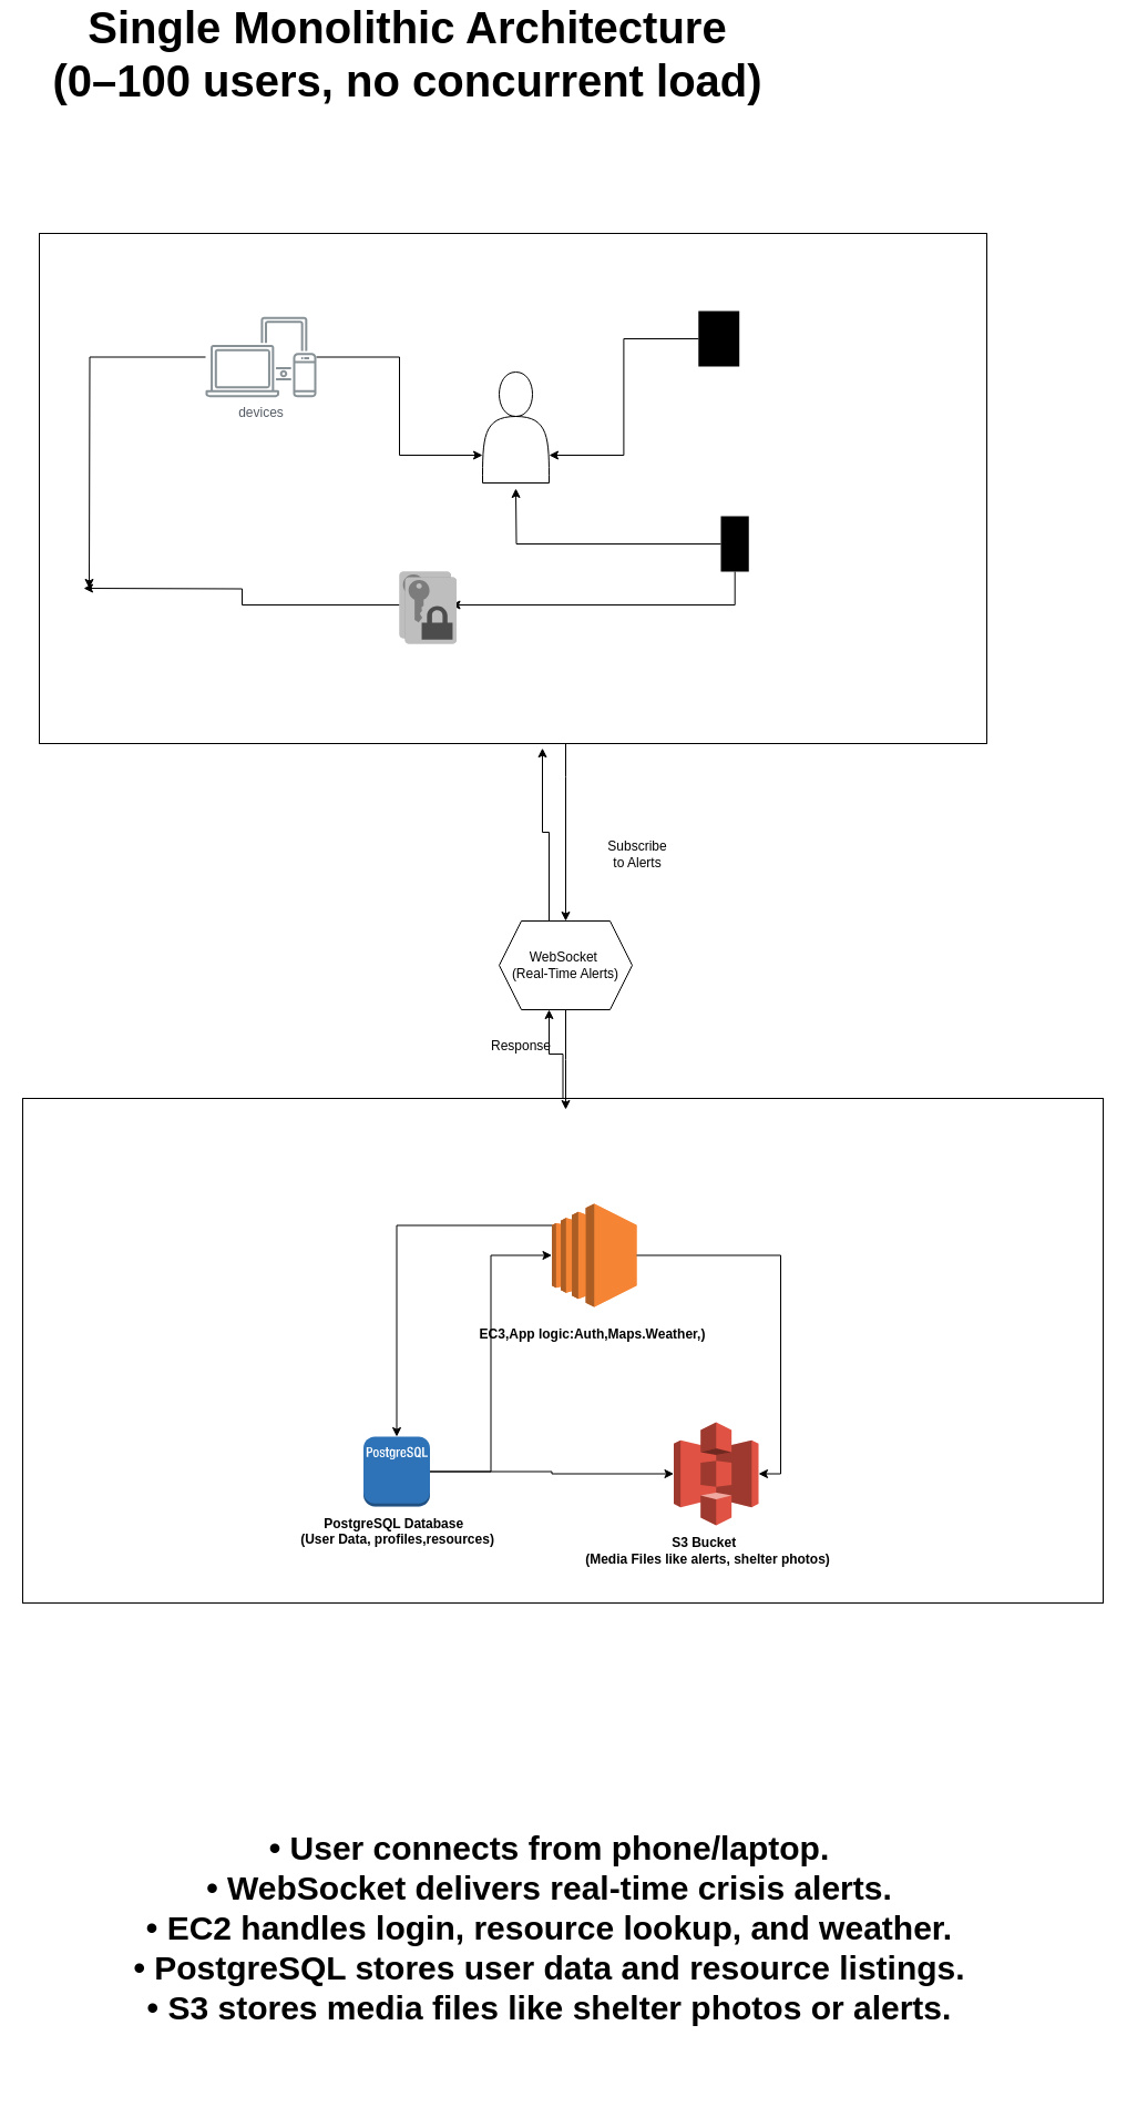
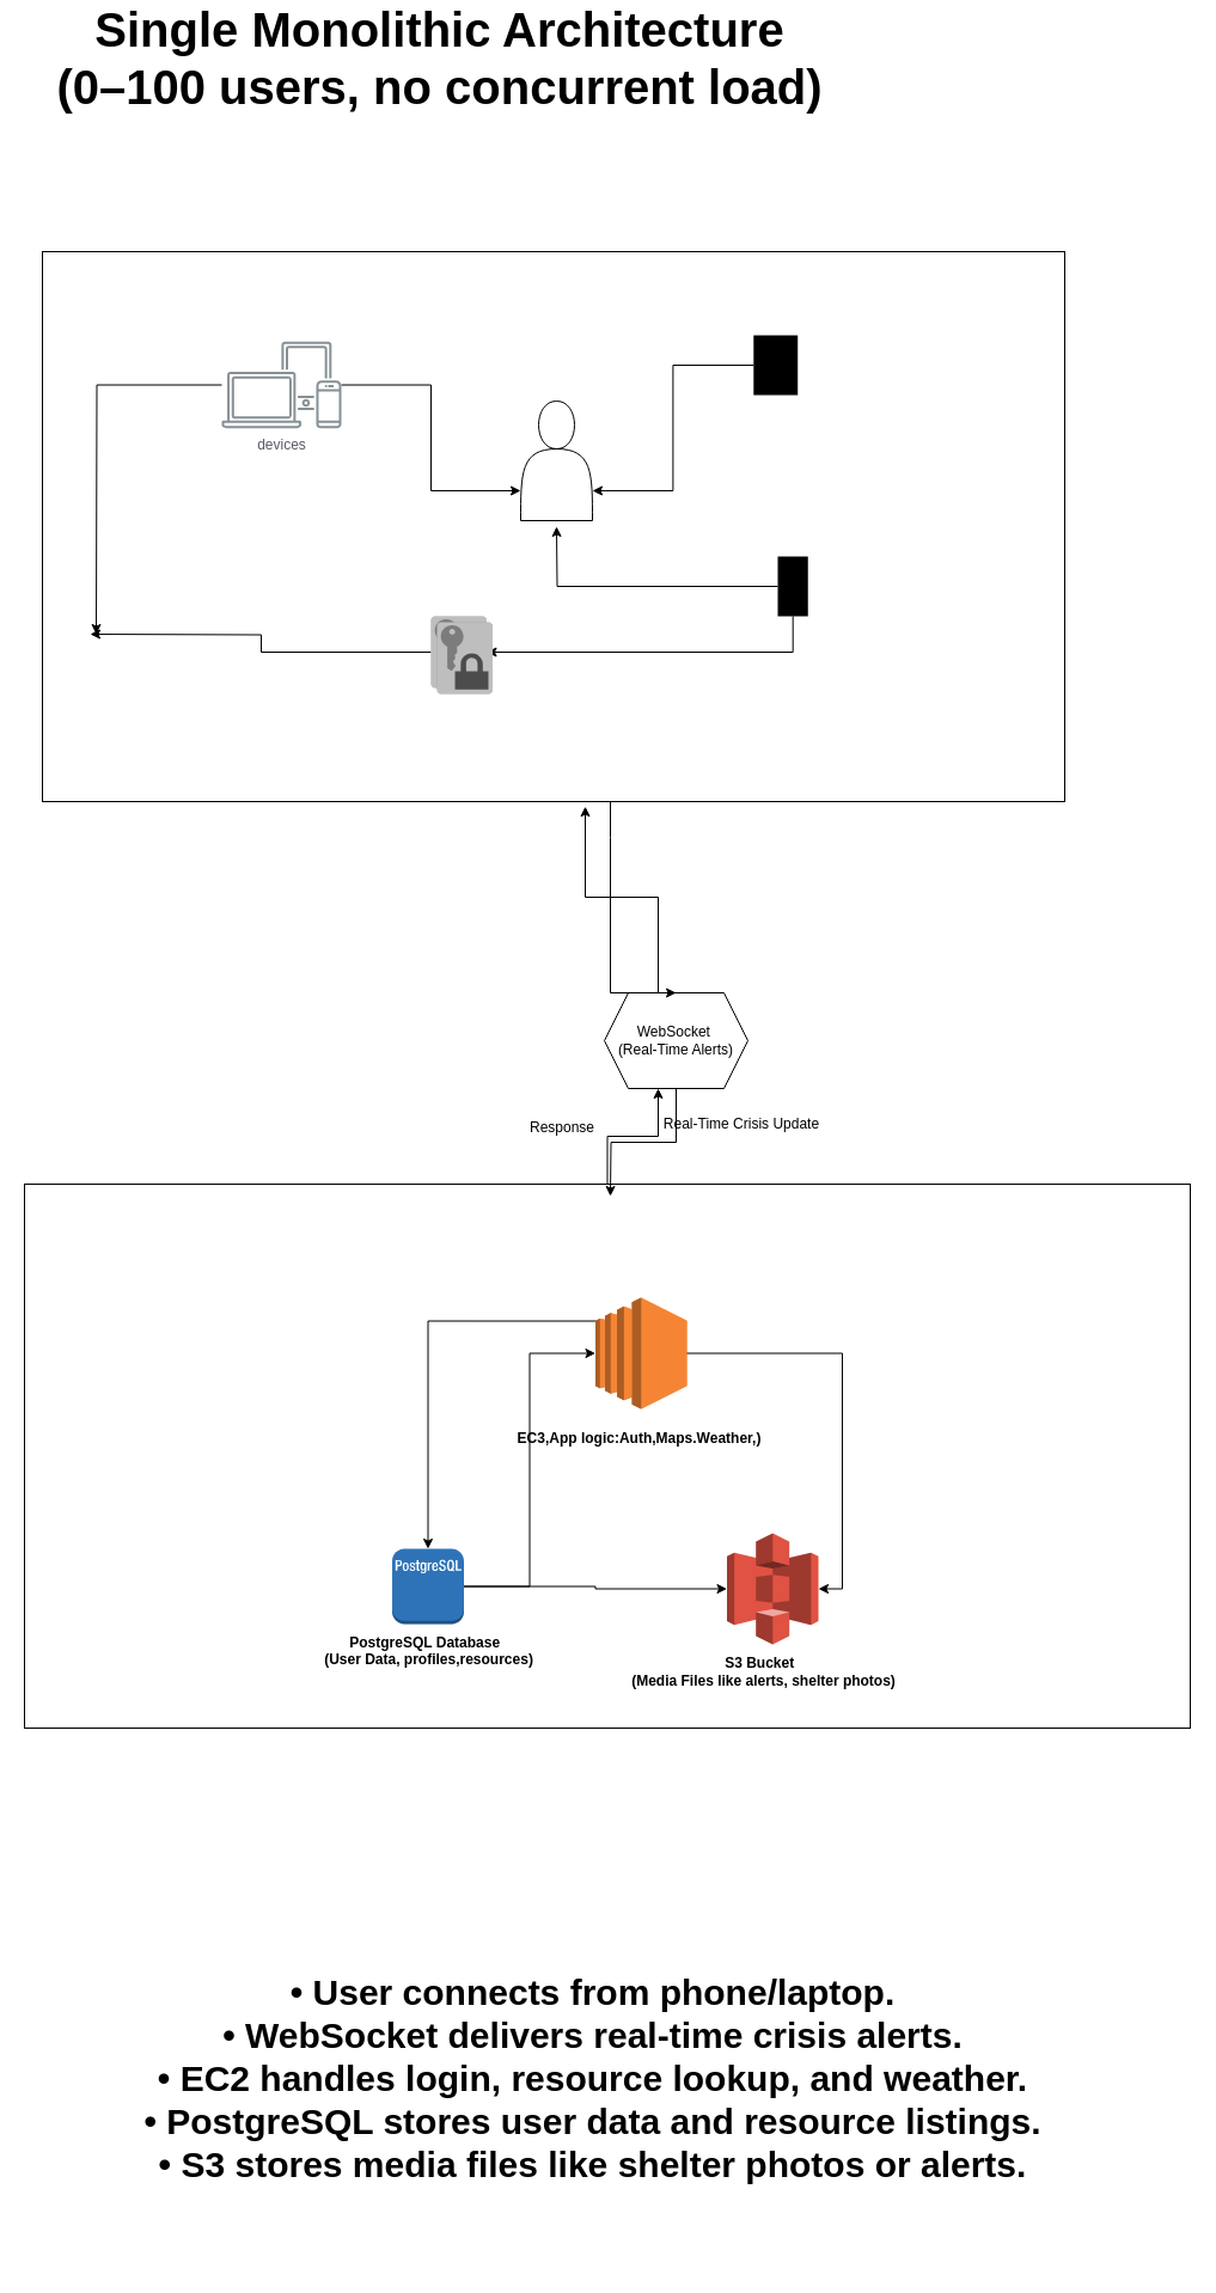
  <mxCell id="0" />
  <mxCell id="1" parent="0" />
  <mxCell id="2" value="" style="outlineConnect=0;dashed=0;verticalLabelPosition=bottom;verticalAlign=top;align=center;html=1;shape=mxgraph.aws3.ec2;fillColor=#F58534;gradientColor=none;" vertex="1" parent="1"><mxGeometry x="497.5" y="1070" width="76.5" height="93" as="geometry" /></mxCell>
  <mxCell id="3" value="" style="outlineConnect=0;dashed=0;verticalLabelPosition=bottom;verticalAlign=top;align=center;html=1;shape=mxgraph.aws3.postgre_sql_instance;fillColor=#2E73B8;gradientColor=none;" vertex="1" parent="1"><mxGeometry x="327.5" y="1280" width="60" height="63" as="geometry" /></mxCell>
  <mxCell id="4" value="&lt;div&gt;PostgreSQL Database&amp;nbsp;&amp;nbsp;&lt;/div&gt;&lt;div&gt;(User Data, profiles,resources)&lt;/div&gt;&lt;div&gt;&lt;br&gt;&lt;/div&gt;" style="text;align=center;fontStyle=1;verticalAlign=middle;spacingLeft=3;spacingRight=3;strokeColor=none;rotatable=0;points=[[0,0.5],[1,0.5]];portConstraint=eastwest;html=1;" vertex="1" parent="1"><mxGeometry x="317.5" y="1360" width="80" height="26" as="geometry" /></mxCell>
  <mxCell id="5" value="" style="outlineConnect=0;dashed=0;verticalLabelPosition=bottom;verticalAlign=top;align=center;html=1;shape=mxgraph.aws3.s3;fillColor=#E05243;gradientColor=none;" vertex="1" parent="1"><mxGeometry x="607.5" y="1267" width="76.5" height="93" as="geometry" /></mxCell>
  <mxCell id="6" value="&lt;div&gt;S3 Bucket&amp;nbsp;&amp;nbsp;&lt;/div&gt;&lt;div&gt;(Media Files like alerts, shelter photos)&lt;/div&gt;" style="text;align=center;fontStyle=1;verticalAlign=middle;spacingLeft=3;spacingRight=3;strokeColor=none;rotatable=0;points=[[0,0.5],[1,0.5]];portConstraint=eastwest;html=1;" vertex="1" parent="1"><mxGeometry x="597.5" y="1370" width="80" height="26" as="geometry" /></mxCell>
  <mxCell id="7" style="edgeStyle=orthogonalEdgeStyle;rounded=0;orthogonalLoop=1;jettySize=auto;html=1;exitX=0;exitY=0.21;exitDx=0;exitDy=0;exitPerimeter=0;" edge="1" parent="1" source="8" target="3"><mxGeometry relative="1" as="geometry" /></mxCell>
  <mxCell id="8" value="" style="outlineConnect=0;dashed=0;verticalLabelPosition=bottom;verticalAlign=top;align=center;html=1;shape=mxgraph.aws3.ec2;fillColor=#F58534;gradientColor=none;" vertex="1" parent="1"><mxGeometry x="497.5" y="1070" width="76.5" height="93" as="geometry" /></mxCell>
  <mxCell id="9" value="&lt;div&gt;Single Monolithic Architecture&lt;/div&gt;&lt;div&gt;(0–100 users, no concurrent load)&lt;/div&gt;" style="text;align=center;fontStyle=1;verticalAlign=middle;spacingLeft=3;spacingRight=3;strokeColor=none;rotatable=0;points=[[0,0.5],[1,0.5]];portConstraint=eastwest;html=1;fontSize=40;" vertex="1" parent="1"><mxGeometry x="326.5" y="20" width="80" height="26" as="geometry" /></mxCell>
  <mxCell id="10" style="edgeStyle=orthogonalEdgeStyle;rounded=0;orthogonalLoop=1;jettySize=auto;html=1;exitX=0.5;exitY=1;exitDx=0;exitDy=0;entryX=0.5;entryY=0;entryDx=0;entryDy=0;" edge="1" parent="1" source="11"><mxGeometry relative="1" as="geometry"><mxPoint x="510" y="985" as="targetPoint" /></mxGeometry></mxCell>
- <mxCell id="11" value="&amp;nbsp;&lt;span style=&quot;background-color: transparent;&quot;&gt;WebSocket&amp;nbsp;&amp;nbsp;&lt;/span&gt;&lt;div&gt;(Real-Time Alerts)&lt;/div&gt;" style="shape=hexagon;perimeter=hexagonPerimeter2;whiteSpace=wrap;html=1;fixedSize=1;" vertex="1" parent="1"><mxGeometry x="450" y="815" width="120" height="80" as="geometry" /></mxCell>
+ <mxCell id="11" value="&amp;nbsp;&lt;span style=&quot;background-color: transparent;&quot;&gt;WebSocket&amp;nbsp;&amp;nbsp;&lt;/span&gt;&lt;div&gt;(Real-Time Alerts)&lt;/div&gt;" style="shape=hexagon;perimeter=hexagonPerimeter2;whiteSpace=wrap;html=1;fixedSize=1;" vertex="1" parent="1"><mxGeometry x="505" y="815" width="120" height="80" as="geometry" /></mxCell>
  <mxCell id="12" value="&lt;div&gt;Response&lt;/div&gt;&lt;div&gt;&lt;br&gt;&lt;/div&gt;" style="text;html=1;align=center;verticalAlign=middle;whiteSpace=wrap;rounded=0;" vertex="1" parent="1"><mxGeometry x="440" y="920" width="60" height="30" as="geometry" /></mxCell>
  <mxCell id="13" value="" style="shape=actor;whiteSpace=wrap;html=1;" vertex="1" parent="1"><mxGeometry x="435" y="320" width="60" height="100" as="geometry" /></mxCell>
  <mxCell id="14" style="edgeStyle=orthogonalEdgeStyle;rounded=0;orthogonalLoop=1;jettySize=auto;html=1;entryX=0;entryY=0.75;entryDx=0;entryDy=0;" edge="1" parent="1" source="16" target="13"><mxGeometry relative="1" as="geometry" /></mxCell>
  <mxCell id="15" style="edgeStyle=orthogonalEdgeStyle;rounded=0;orthogonalLoop=1;jettySize=auto;html=1;" edge="1" parent="1" source="16"><mxGeometry relative="1" as="geometry"><mxPoint x="80" y="515" as="targetPoint" /></mxGeometry></mxCell>
  <mxCell id="16" value="devices" style="sketch=0;outlineConnect=0;gradientColor=none;fontColor=#545B64;strokeColor=none;fillColor=#879196;dashed=0;verticalLabelPosition=bottom;verticalAlign=top;align=center;html=1;fontSize=12;fontStyle=0;aspect=fixed;shape=mxgraph.aws4.illustration_devices;pointerEvents=1" vertex="1" parent="1"><mxGeometry x="185" y="270" width="100" height="73" as="geometry" /></mxCell>
  <mxCell id="17" style="edgeStyle=orthogonalEdgeStyle;rounded=0;orthogonalLoop=1;jettySize=auto;html=1;entryX=1;entryY=0.75;entryDx=0;entryDy=0;" edge="1" parent="1" source="18" target="13"><mxGeometry relative="1" as="geometry" /></mxCell>
  <mxCell id="18" value="" style="sketch=0;verticalLabelPosition=bottom;sketch=0;aspect=fixed;html=1;verticalAlign=top;strokeColor=none;fillColor=#000000;align=center;outlineConnect=0;pointerEvents=1;shape=mxgraph.citrix2.tablet;" vertex="1" parent="1"><mxGeometry x="629.79" y="265" width="36.925" height="50" as="geometry" /></mxCell>
  <mxCell id="19" style="edgeStyle=orthogonalEdgeStyle;rounded=0;orthogonalLoop=1;jettySize=auto;html=1;" edge="1" parent="1" source="20"><mxGeometry relative="1" as="geometry"><mxPoint x="465" y="425" as="targetPoint" /></mxGeometry></mxCell>
  <mxCell id="20" value="" style="sketch=0;verticalLabelPosition=bottom;sketch=0;aspect=fixed;html=1;verticalAlign=top;strokeColor=none;fillColor=#000000;align=center;outlineConnect=0;pointerEvents=1;shape=mxgraph.citrix2.mobile;" vertex="1" parent="1"><mxGeometry x="650" y="450" width="25.255" height="50" as="geometry" /></mxCell>
  <mxCell id="21" style="edgeStyle=orthogonalEdgeStyle;rounded=0;orthogonalLoop=1;jettySize=auto;html=1;" edge="1" parent="1" source="22"><mxGeometry relative="1" as="geometry"><mxPoint x="75" y="515" as="targetPoint" /></mxGeometry></mxCell>
  <mxCell id="22" value="" style="outlineConnect=0;dashed=0;verticalLabelPosition=bottom;verticalAlign=top;align=center;html=1;shape=mxgraph.aws3.data_encryption_key;fillColor=#7D7C7C;gradientColor=none;" vertex="1" parent="1"><mxGeometry x="360" y="500" width="46.5" height="60" as="geometry" /></mxCell>
  <mxCell id="23" style="edgeStyle=orthogonalEdgeStyle;rounded=0;orthogonalLoop=1;jettySize=auto;html=1;entryX=1;entryY=0.5;entryDx=0;entryDy=0;entryPerimeter=0;" edge="1" parent="1" source="20" target="22"><mxGeometry relative="1" as="geometry"><Array as="points"><mxPoint x="663" y="530" /></Array></mxGeometry></mxCell>
  <mxCell id="24" style="edgeStyle=orthogonalEdgeStyle;rounded=0;orthogonalLoop=1;jettySize=auto;html=1;entryX=0.5;entryY=0;entryDx=0;entryDy=0;" edge="1" parent="1" target="11"><mxGeometry relative="1" as="geometry"><mxPoint x="510" y="655" as="sourcePoint" /><Array as="points"><mxPoint x="510" y="685" /><mxPoint x="510" y="685" /></Array></mxGeometry></mxCell>
- <mxCell id="25" value="Subscribe to Alerts" style="text;html=1;align=center;verticalAlign=middle;whiteSpace=wrap;rounded=0;" vertex="1" parent="1"><mxGeometry x="545" y="740" width="60" height="30" as="geometry" /></mxCell>
+ <mxCell id="26" value="Real-Time Crisis Update" style="text;html=1;align=center;verticalAlign=middle;whiteSpace=wrap;rounded=0;" vertex="1" parent="1"><mxGeometry x="535" y="910" width="170" height="30" as="geometry" /></mxCell>
  <mxCell id="27" value="" style="rounded=0;whiteSpace=wrap;html=1;fillColor=none;" vertex="1" parent="1"><mxGeometry x="35" y="195" width="855" height="460" as="geometry" /></mxCell>
  <mxCell id="28" value="EC3,App logic:Auth,Maps.Weather,)" style="text;align=center;fontStyle=1;verticalAlign=middle;spacingLeft=3;spacingRight=3;strokeColor=none;rotatable=0;points=[[0,0.5],[1,0.5]];portConstraint=eastwest;html=1;" vertex="1" parent="1"><mxGeometry x="494" y="1175" width="80" height="26" as="geometry" /></mxCell>
  <mxCell id="29" style="edgeStyle=orthogonalEdgeStyle;rounded=0;orthogonalLoop=1;jettySize=auto;html=1;entryX=0;entryY=0.5;entryDx=0;entryDy=0;entryPerimeter=0;" edge="1" parent="1" source="3" target="8"><mxGeometry relative="1" as="geometry" /></mxCell>
  <mxCell id="30" style="edgeStyle=orthogonalEdgeStyle;rounded=0;orthogonalLoop=1;jettySize=auto;html=1;entryX=0;entryY=0.5;entryDx=0;entryDy=0;entryPerimeter=0;" edge="1" parent="1" source="3" target="5"><mxGeometry relative="1" as="geometry" /></mxCell>
  <mxCell id="31" style="edgeStyle=orthogonalEdgeStyle;rounded=0;orthogonalLoop=1;jettySize=auto;html=1;entryX=1;entryY=0.5;entryDx=0;entryDy=0;entryPerimeter=0;" edge="1" parent="1" source="8" target="5"><mxGeometry relative="1" as="geometry" /></mxCell>
  <mxCell id="32" style="edgeStyle=orthogonalEdgeStyle;rounded=0;orthogonalLoop=1;jettySize=auto;html=1;entryX=0.375;entryY=1;entryDx=0;entryDy=0;" edge="1" parent="1" source="33" target="11"><mxGeometry relative="1" as="geometry" /></mxCell>
  <mxCell id="33" value="" style="rounded=0;whiteSpace=wrap;html=1;fillColor=none;" vertex="1" parent="1"><mxGeometry x="20" y="975" width="975" height="455" as="geometry" /></mxCell>
  <mxCell id="34" value="" style="outlineConnect=0;dashed=0;verticalLabelPosition=bottom;verticalAlign=top;align=center;html=1;shape=mxgraph.aws3.data_encryption_key;fillColor=#7D7C7C;gradientColor=none;" vertex="1" parent="1"><mxGeometry x="365" y="505" width="46.5" height="60" as="geometry" /></mxCell>
  <mxCell id="35" style="edgeStyle=orthogonalEdgeStyle;rounded=0;orthogonalLoop=1;jettySize=auto;html=1;exitX=0.375;exitY=0;exitDx=0;exitDy=0;entryX=0.531;entryY=1.009;entryDx=0;entryDy=0;entryPerimeter=0;" edge="1" parent="1" source="11" target="27"><mxGeometry relative="1" as="geometry" /></mxCell>
  <mxCell id="36" value="&lt;div&gt;• User connects from phone/laptop.&lt;/div&gt;&lt;div&gt;• WebSocket delivers real-time crisis alerts.&lt;/div&gt;&lt;div&gt;• EC2 handles login, resource lookup, and weather.&lt;/div&gt;&lt;div&gt;• PostgreSQL stores user data and resource listings.&lt;/div&gt;&lt;div&gt;• S3 stores media files like shelter photos or alerts.&lt;/div&gt;&lt;div&gt;&lt;br&gt;&lt;/div&gt;" style="text;align=center;fontStyle=1;verticalAlign=middle;spacingLeft=3;spacingRight=3;strokeColor=none;rotatable=0;points=[[0,0.5],[1,0.5]];portConstraint=eastwest;html=1;fontSize=30;" vertex="1" parent="1"><mxGeometry x="140" y="1600" width="710" height="281" as="geometry" /></mxCell>
